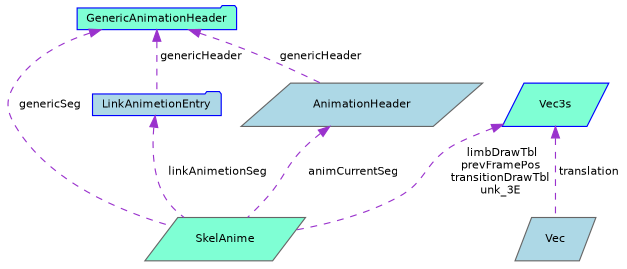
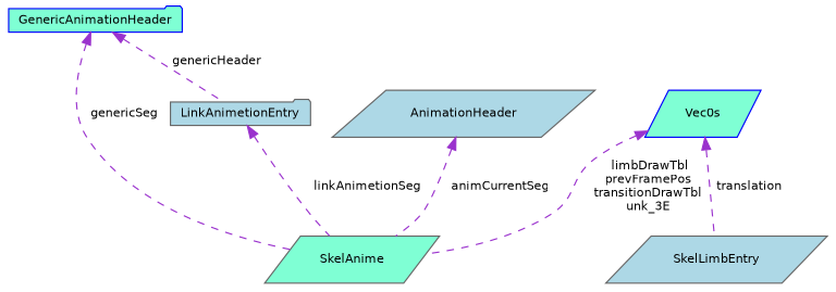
  digraph {
    node [color=gray40 fillcolor=aquamarine fontname=Helvetica fontsize=10 shape=parallelogram style=filled]
    edge [color=darkorchid3 dir=back fontname=Helvetica fontsize=10 labelfontname=Helvetica labelfontsize=10 style=dashed]
    n1 [fontcolor=black height=0.2 label=SkelAnime width=0.4]
    n2 [color=blue height=0.2 label=GenericAnimationHeader shape=folder width=0.4]
-   n3 [color=blue fillcolor=lightblue height=0.2 label=LinkAnimetionEntry shape=folder width=0.4]
+   n3 [fillcolor=lightblue height=0.2 label=LinkAnimetionEntry shape=folder width=0.4]
    n4 [fillcolor=lightblue height=0.2 label=AnimationHeader width=0.4]
-   n5 [fillcolor=lightblue height=0.2 label=Vec width=0.4]
-   n6 [color=blue height=0.2 label=Vec3s width=0.4]
+   n5 [fillcolor=lightblue height=0.2 label=SkelLimbEntry width=0.4]
+   n6 [color=blue height=0.2 label=Vec0s width=0.4]
    n2 -> n1 [label=" genericSeg"]
    n2 -> n3 [label=" genericHeader"]
-   n2 -> n4 [label=" genericHeader"]
    n3 -> n1 [label=" linkAnimetionSeg"]
    n4 -> n1 [label=" animCurrentSeg"]
    n6 -> n1 [label=" limbDrawTbl\nprevFramePos\ntransitionDrawTbl\nunk_3E"]
    n6 -> n5 [label=" translation"]
  }
